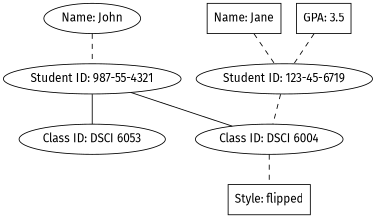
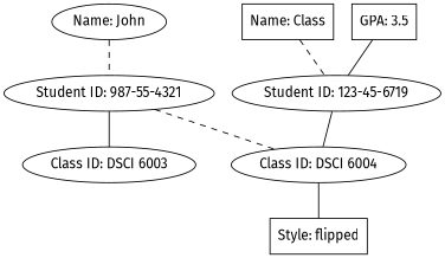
  graph {
    fontname="Fira Sans"
    node [fontname="Fira Sans"]
    edge [fontname="Fira Sans" style=dashed]
    n1 [label="Student ID: 123-45-6719"]
    n2 [label="Class ID: DSCI 6004"]
    n3 [label="Style: flipped" shape=box]
    n4 [label="Student ID: 987-55-4321"]
-   n5 [label="Class ID: DSCI 6053"]
-   n6 [label="Name: Jane" shape=box]
+   n5 [label="Class ID: DSCI 6003"]
+   n6 [label="Name: Class" shape=box]
    n7 [label="Name: John" shape=ellipse]
    n8 [label="GPA: 3.5" shape=box]
-   n1 -- n2
-   n2 -- n3
-   n4 -- n2 [style=""]
+   n1 -- n2 [style=""]
+   n2 -- n3 [style=solid]
+   n4 -- n2
    n4 -- n5 [style=""]
    n6 -- n1
    n7 -- n4
-   n8 -- n1
+   n8 -- n1 [style=solid]
  }
